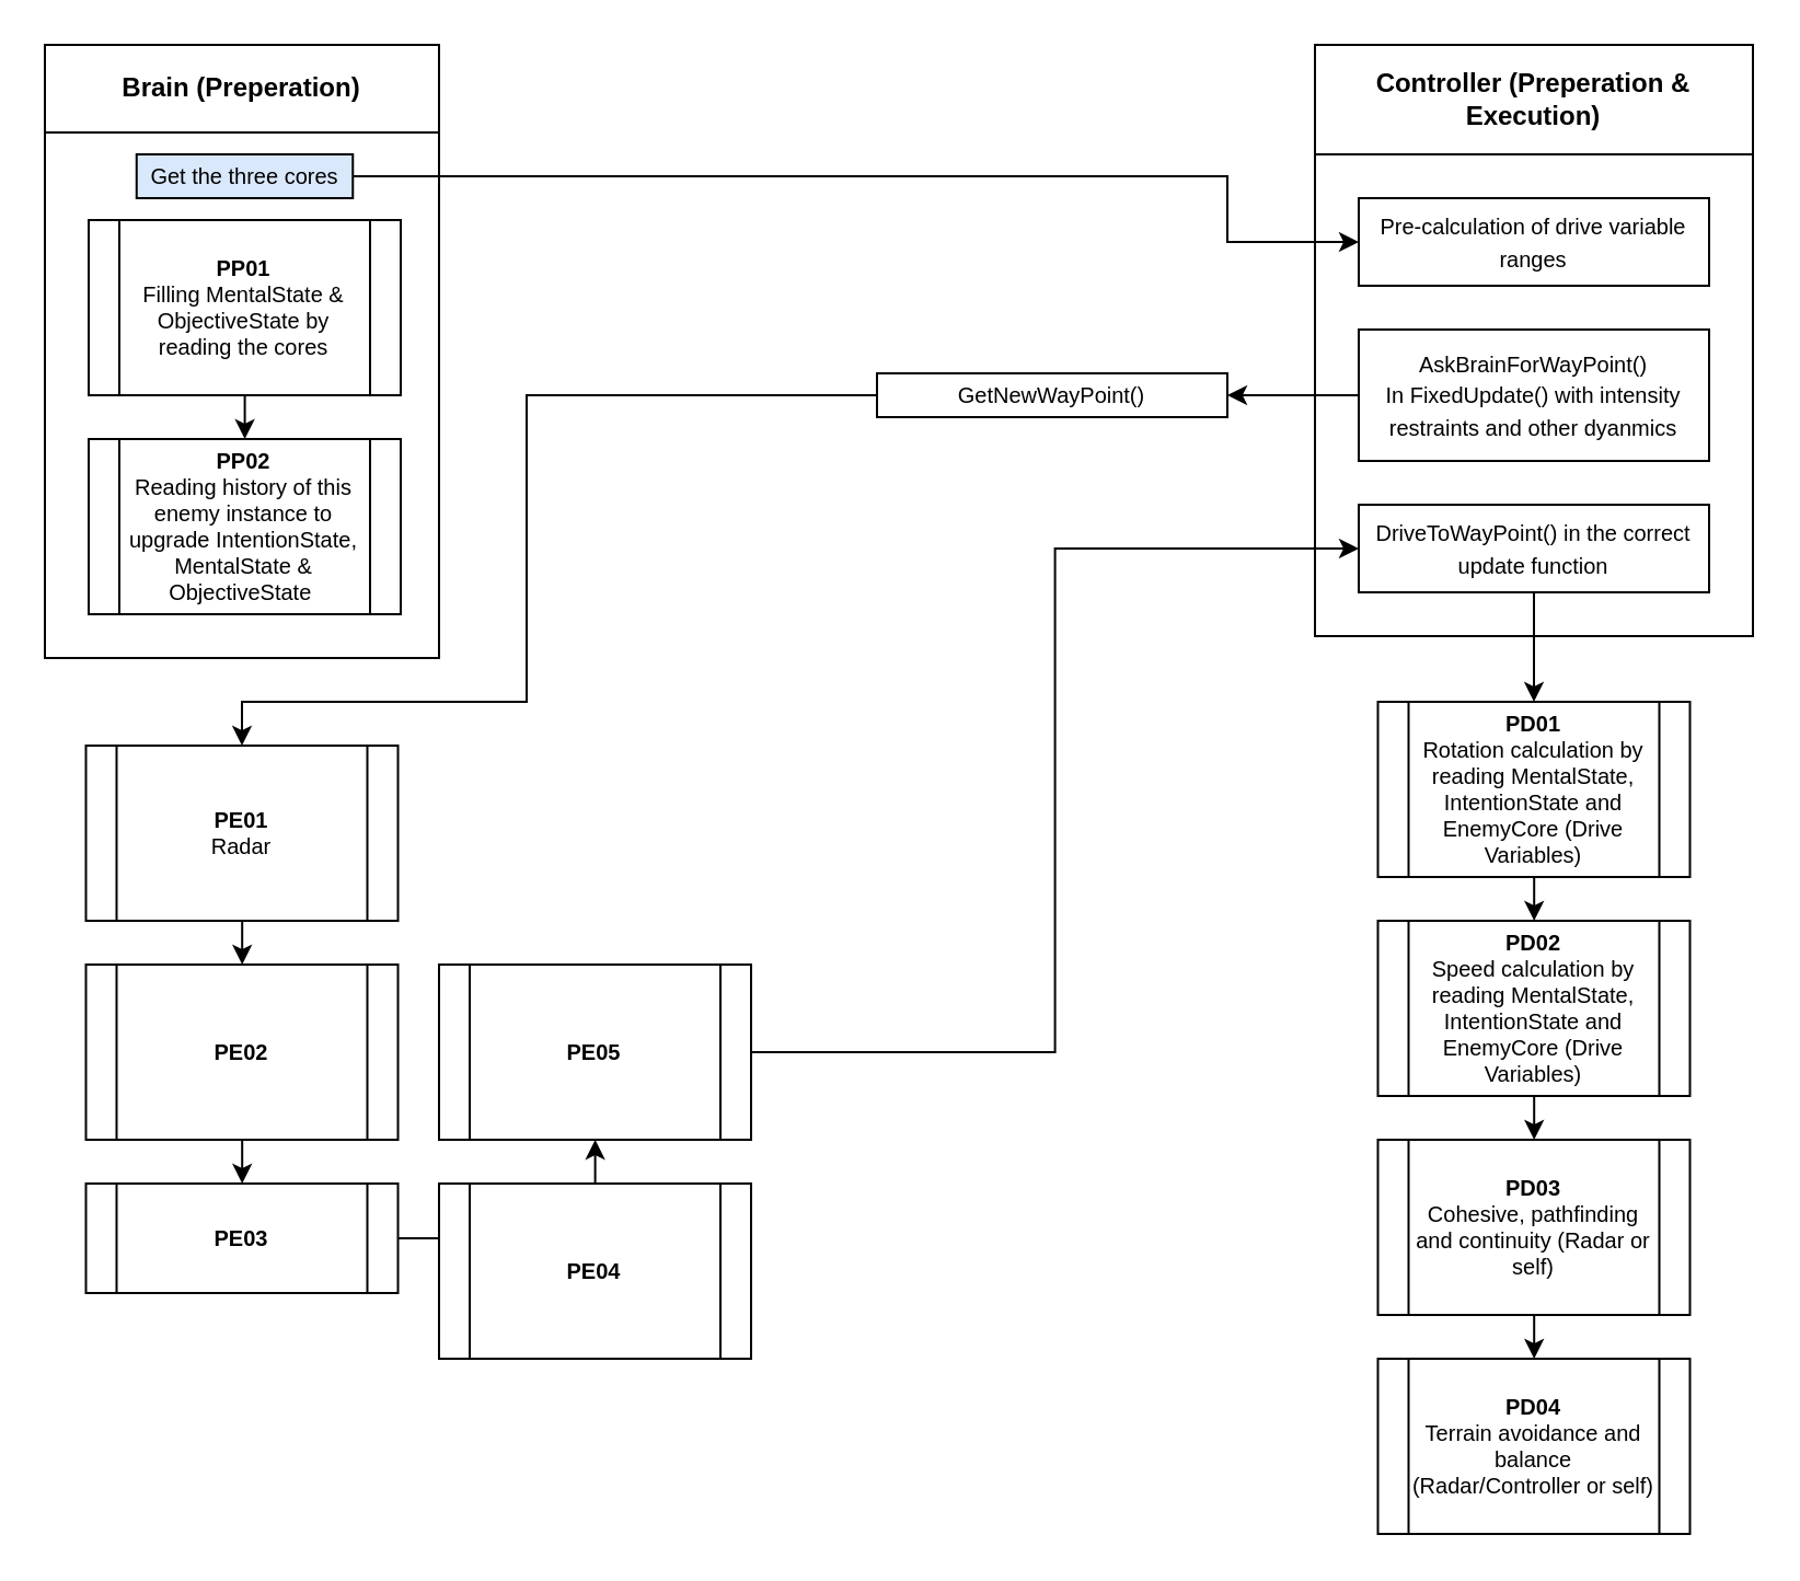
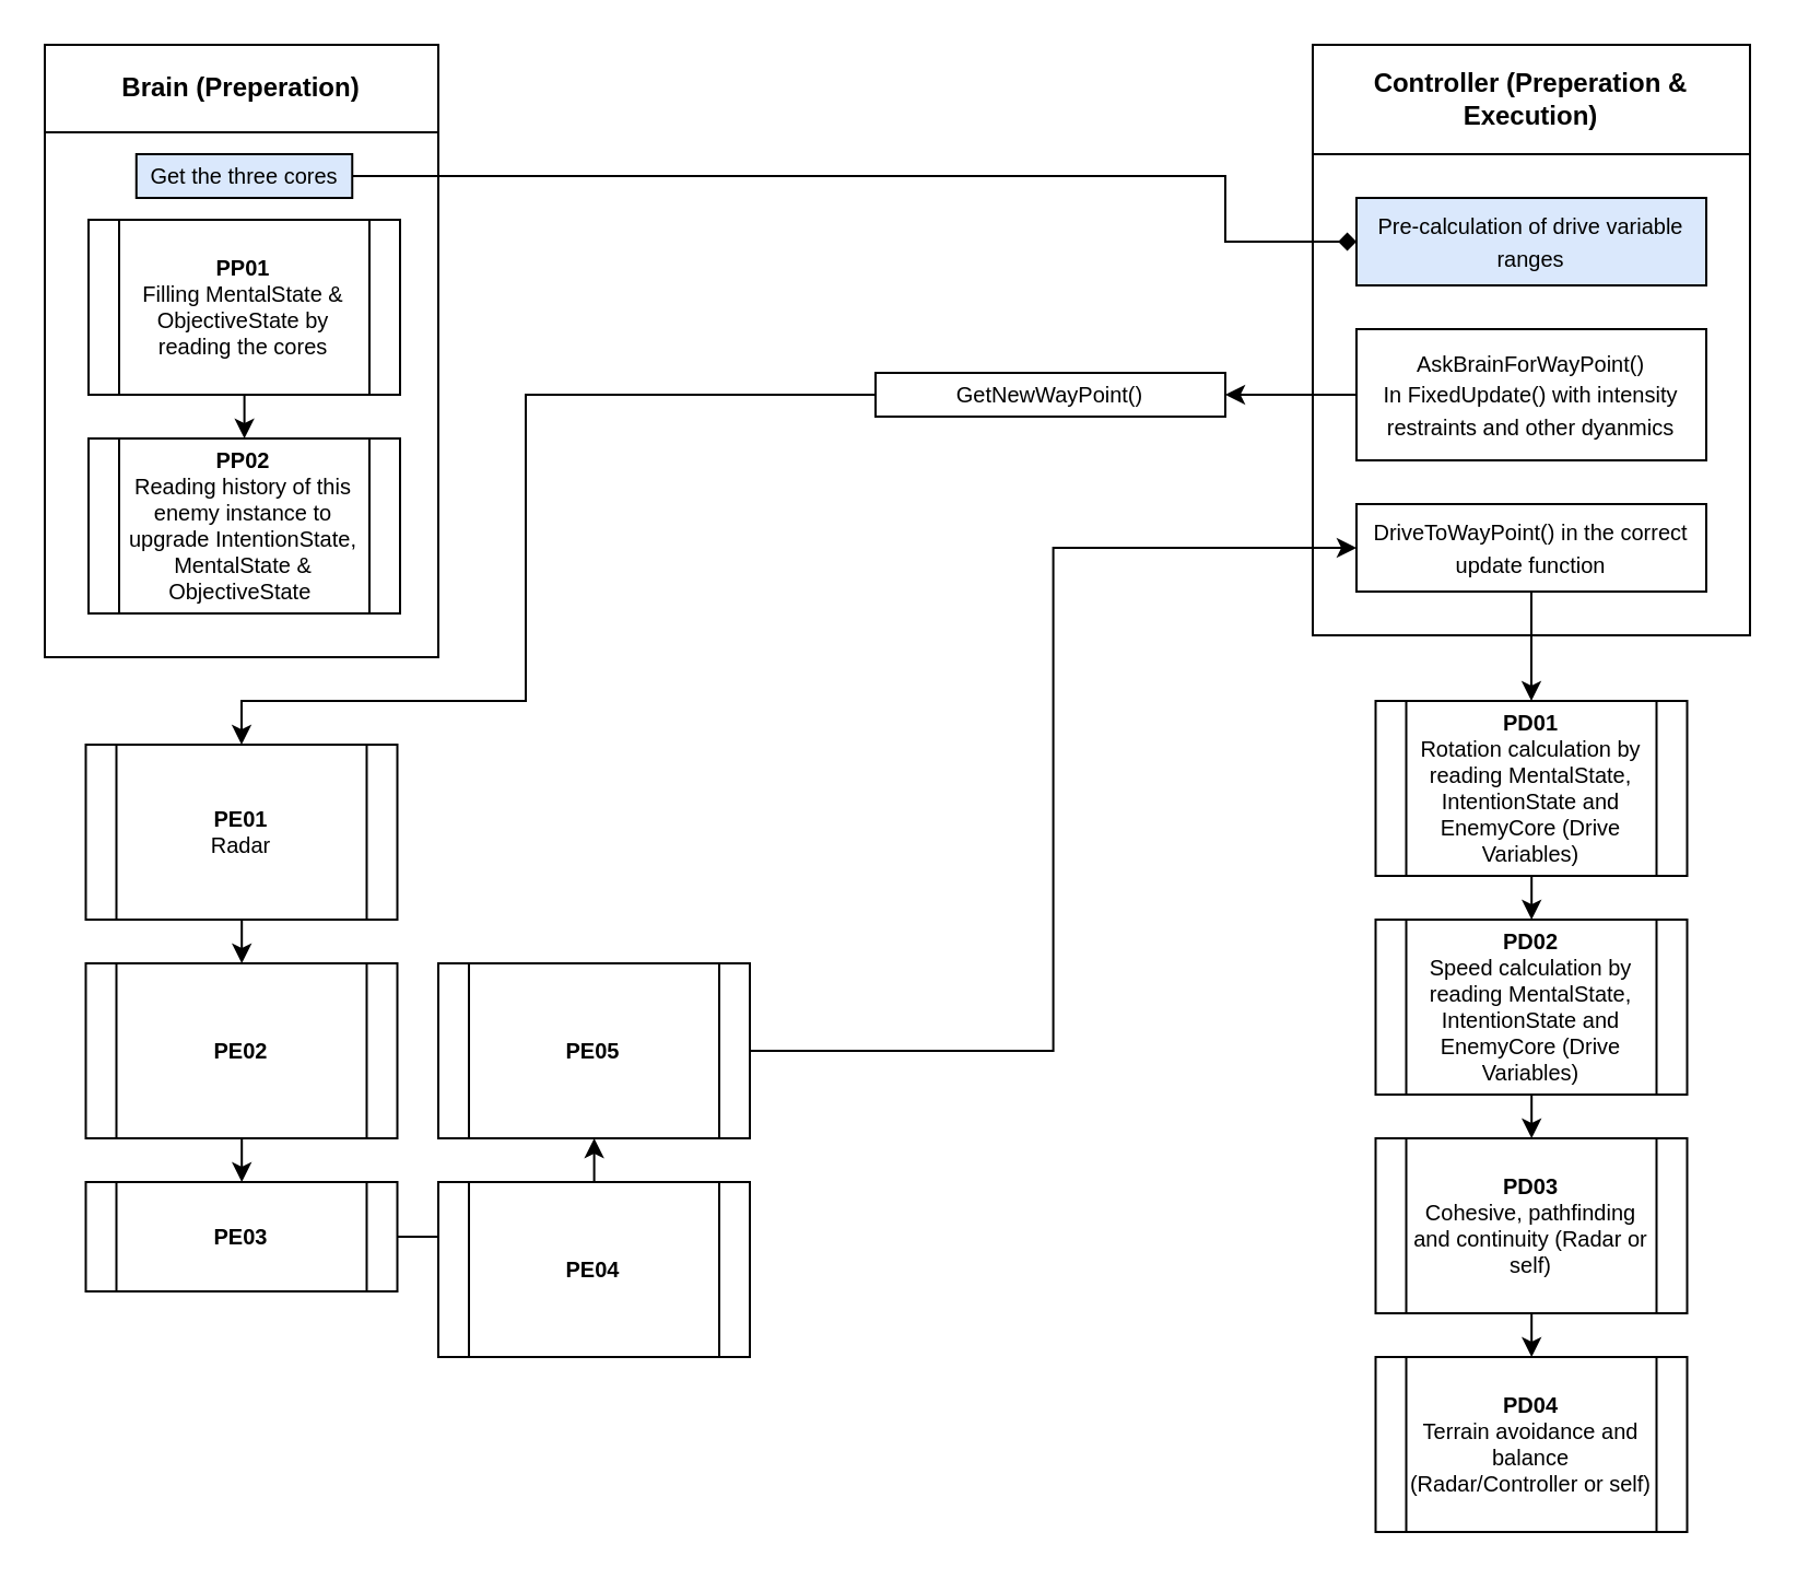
  <mxCell id="0" />
  <mxCell id="1" parent="0" />
  <mxCell id="2" value="Controller (Preperation &amp;amp; Execution)" style="swimlane;whiteSpace=wrap;html=1;startSize=50;" vertex="1" parent="1"><mxGeometry x="600" y="20" width="200" height="270" as="geometry" /></mxCell>
  <mxCell id="3" value="&lt;font style=&quot;font-size: 10px;&quot;&gt;AskBrainForWayPoint()&lt;br&gt;In FixedUpdate() with intensity restraints and other dyanmics&lt;br&gt;&lt;/font&gt;" style="rounded=0;whiteSpace=wrap;html=1;" vertex="1" parent="2"><mxGeometry x="20" y="130" width="160" height="60" as="geometry" /></mxCell>
  <mxCell id="4" value="&lt;font style=&quot;font-size: 10px;&quot;&gt;DriveToWayPoint() in the correct update function&lt;br&gt;&lt;/font&gt;" style="rounded=0;whiteSpace=wrap;html=1;" vertex="1" parent="2"><mxGeometry x="20" y="210" width="160" height="40" as="geometry" /></mxCell>
- <mxCell id="5" value="&lt;font style=&quot;font-size: 10px;&quot;&gt;Pre-calculation of drive variable ranges&lt;br&gt;&lt;/font&gt;" style="rounded=0;whiteSpace=wrap;html=1;" vertex="1" parent="2"><mxGeometry x="20" y="70" width="160" height="40" as="geometry" /></mxCell>
+ <mxCell id="5" value="&lt;font style=&quot;font-size: 10px;&quot;&gt;Pre-calculation of drive variable ranges&lt;br&gt;&lt;/font&gt;" style="rounded=0;whiteSpace=wrap;html=1;fillColor=#dae8fc;" vertex="1" parent="2"><mxGeometry x="20" y="70" width="160" height="40" as="geometry" /></mxCell>
  <mxCell id="6" style="edgeStyle=orthogonalEdgeStyle;rounded=0;orthogonalLoop=1;jettySize=auto;html=1;entryX=0.5;entryY=0;entryDx=0;entryDy=0;fontSize=10;" edge="1" parent="1" source="7" target="9"><mxGeometry relative="1" as="geometry" /></mxCell>
  <mxCell id="7" value="&lt;b&gt;PD01&lt;/b&gt;&lt;br&gt;Rotation calculation by reading MentalState, IntentionState and EnemyCore (Drive Variables)" style="shape=process;whiteSpace=wrap;html=1;backgroundOutline=1;fontSize=10;" vertex="1" parent="1"><mxGeometry x="628.75" y="320" width="142.5" height="80" as="geometry" /></mxCell>
  <mxCell id="8" style="edgeStyle=orthogonalEdgeStyle;rounded=0;orthogonalLoop=1;jettySize=auto;html=1;entryX=0.5;entryY=0;entryDx=0;entryDy=0;fontSize=10;" edge="1" parent="1" source="9" target="12"><mxGeometry relative="1" as="geometry" /></mxCell>
  <mxCell id="9" value="&lt;b style=&quot;border-color: var(--border-color);&quot;&gt;PD02&lt;/b&gt;&lt;br&gt;Speed calculation by reading MentalState, IntentionState and EnemyCore (Drive Variables)" style="shape=process;whiteSpace=wrap;html=1;backgroundOutline=1;fontSize=10;" vertex="1" parent="1"><mxGeometry x="628.75" y="420" width="142.5" height="80" as="geometry" /></mxCell>
  <mxCell id="10" style="edgeStyle=orthogonalEdgeStyle;rounded=0;orthogonalLoop=1;jettySize=auto;html=1;entryX=0.5;entryY=0;entryDx=0;entryDy=0;fontSize=10;" edge="1" parent="1" source="4" target="7"><mxGeometry relative="1" as="geometry" /></mxCell>
  <mxCell id="11" style="edgeStyle=orthogonalEdgeStyle;rounded=0;orthogonalLoop=1;jettySize=auto;html=1;entryX=0.5;entryY=0;entryDx=0;entryDy=0;fontSize=10;" edge="1" parent="1" source="12" target="13"><mxGeometry relative="1" as="geometry" /></mxCell>
  <mxCell id="12" value="&lt;b style=&quot;border-color: var(--border-color);&quot;&gt;PD03&lt;/b&gt;&lt;br&gt;Cohesive, pathfinding and continuity (Radar or self)" style="shape=process;whiteSpace=wrap;html=1;backgroundOutline=1;fontSize=10;" vertex="1" parent="1"><mxGeometry x="628.75" y="520" width="142.5" height="80" as="geometry" /></mxCell>
  <mxCell id="13" value="&lt;b style=&quot;border-color: var(--border-color);&quot;&gt;PD04&lt;/b&gt;&lt;br&gt;Terrain avoidance and balance (Radar/Controller or self)" style="shape=process;whiteSpace=wrap;html=1;backgroundOutline=1;fontSize=10;" vertex="1" parent="1"><mxGeometry x="628.75" y="620" width="142.5" height="80" as="geometry" /></mxCell>
  <mxCell id="14" value="&lt;font style=&quot;font-size: 12px;&quot;&gt;Brain (Preperation)&lt;/font&gt;" style="swimlane;whiteSpace=wrap;html=1;fontSize=10;startSize=40;" vertex="1" parent="1"><mxGeometry x="20" y="20" width="180" height="280" as="geometry" /></mxCell>
  <mxCell id="15" value="&lt;b&gt;PP02&lt;/b&gt;&lt;br&gt;Reading history of this enemy instance to upgrade IntentionState, MentalState &amp;amp; ObjectiveState&amp;nbsp;" style="shape=process;whiteSpace=wrap;html=1;backgroundOutline=1;fontSize=10;" vertex="1" parent="14"><mxGeometry x="20" y="180" width="142.5" height="80" as="geometry" /></mxCell>
  <mxCell id="16" value="&lt;b&gt;PP01&lt;/b&gt;&lt;br&gt;Filling MentalState &amp;amp; ObjectiveState by reading the cores" style="shape=process;whiteSpace=wrap;html=1;backgroundOutline=1;fontSize=10;" vertex="1" parent="14"><mxGeometry x="20" y="80" width="142.5" height="80" as="geometry" /></mxCell>
  <mxCell id="17" style="edgeStyle=orthogonalEdgeStyle;rounded=0;orthogonalLoop=1;jettySize=auto;html=1;entryX=0.5;entryY=0;entryDx=0;entryDy=0;fontSize=10;" edge="1" parent="14" source="16" target="15"><mxGeometry relative="1" as="geometry" /></mxCell>
  <mxCell id="18" value="&lt;font style=&quot;font-size: 10px;&quot;&gt;Get the three cores&lt;br&gt;&lt;/font&gt;" style="rounded=0;whiteSpace=wrap;html=1;fillColor=#dae8fc;" vertex="1" parent="14"><mxGeometry x="41.88" y="50" width="98.75" height="20" as="geometry" /></mxCell>
- <mxCell id="19" style="edgeStyle=orthogonalEdgeStyle;rounded=0;orthogonalLoop=1;jettySize=auto;html=1;entryX=0;entryY=0.5;entryDx=0;entryDy=0;fontSize=10;" edge="1" parent="1" source="18" target="5"><mxGeometry relative="1" as="geometry"><Array as="points"><mxPoint x="560" y="80" /><mxPoint x="560" y="110" /></Array></mxGeometry></mxCell>
+ <mxCell id="19" style="edgeStyle=orthogonalEdgeStyle;rounded=0;orthogonalLoop=1;jettySize=auto;html=1;entryX=0;entryY=0.5;entryDx=0;entryDy=0;fontSize=10;endArrow=diamond;" edge="1" parent="1" source="18" target="5"><mxGeometry relative="1" as="geometry"><Array as="points"><mxPoint x="560" y="80" /><mxPoint x="560" y="110" /></Array></mxGeometry></mxCell>
  <mxCell id="20" style="edgeStyle=orthogonalEdgeStyle;rounded=0;orthogonalLoop=1;jettySize=auto;html=1;entryX=0.5;entryY=0;entryDx=0;entryDy=0;fontSize=10;" edge="1" parent="1" source="21" target="23"><mxGeometry relative="1" as="geometry" /></mxCell>
  <mxCell id="21" value="&lt;b&gt;PE01&lt;br&gt;&lt;/b&gt;Radar" style="shape=process;whiteSpace=wrap;html=1;backgroundOutline=1;fontSize=10;" vertex="1" parent="1"><mxGeometry x="38.75" y="340" width="142.5" height="80" as="geometry" /></mxCell>
  <mxCell id="22" style="edgeStyle=orthogonalEdgeStyle;rounded=0;orthogonalLoop=1;jettySize=auto;html=1;entryX=0.5;entryY=0;entryDx=0;entryDy=0;fontSize=10;" edge="1" parent="1" source="23" target="25"><mxGeometry relative="1" as="geometry" /></mxCell>
  <mxCell id="23" value="&lt;b&gt;PE02&lt;br&gt;&lt;/b&gt;" style="shape=process;whiteSpace=wrap;html=1;backgroundOutline=1;fontSize=10;" vertex="1" parent="1"><mxGeometry x="38.75" y="440" width="142.5" height="80" as="geometry" /></mxCell>
  <mxCell id="24" style="edgeStyle=orthogonalEdgeStyle;rounded=0;orthogonalLoop=1;jettySize=auto;html=1;entryX=0;entryY=0.5;entryDx=0;entryDy=0;fontSize=10;" edge="1" parent="1" source="25" target="27"><mxGeometry relative="1" as="geometry" /></mxCell>
  <mxCell id="25" value="&lt;b&gt;PE03&lt;br&gt;&lt;/b&gt;" style="shape=process;whiteSpace=wrap;html=1;backgroundOutline=1;fontSize=10;" vertex="1" parent="1"><mxGeometry x="38.75" y="540" width="142.5" height="50" as="geometry" /></mxCell>
  <mxCell id="26" style="edgeStyle=orthogonalEdgeStyle;rounded=0;orthogonalLoop=1;jettySize=auto;html=1;entryX=0.5;entryY=1;entryDx=0;entryDy=0;fontSize=10;" edge="1" parent="1" source="27" target="29"><mxGeometry relative="1" as="geometry" /></mxCell>
  <mxCell id="27" value="&lt;b&gt;PE04&lt;br&gt;&lt;/b&gt;" style="shape=process;whiteSpace=wrap;html=1;backgroundOutline=1;fontSize=10;" vertex="1" parent="1"><mxGeometry x="200" y="540" width="142.5" height="80" as="geometry" /></mxCell>
  <mxCell id="28" style="edgeStyle=orthogonalEdgeStyle;rounded=0;orthogonalLoop=1;jettySize=auto;html=1;entryX=0;entryY=0.5;entryDx=0;entryDy=0;fontSize=10;" edge="1" parent="1" source="29" target="4"><mxGeometry relative="1" as="geometry" /></mxCell>
  <mxCell id="29" value="&lt;b&gt;PE05&lt;br&gt;&lt;/b&gt;" style="shape=process;whiteSpace=wrap;html=1;backgroundOutline=1;fontSize=10;" vertex="1" parent="1"><mxGeometry x="200" y="440" width="142.5" height="80" as="geometry" /></mxCell>
  <mxCell id="30" style="edgeStyle=orthogonalEdgeStyle;rounded=0;orthogonalLoop=1;jettySize=auto;html=1;fontSize=10;" edge="1" parent="1" source="31" target="21"><mxGeometry relative="1" as="geometry"><Array as="points"><mxPoint x="240" y="180" /><mxPoint x="240" y="320" /><mxPoint x="110" y="320" /></Array></mxGeometry></mxCell>
  <mxCell id="31" value="&lt;font style=&quot;font-size: 10px;&quot;&gt;GetNewWayPoint()&lt;br&gt;&lt;/font&gt;" style="rounded=0;whiteSpace=wrap;html=1;" vertex="1" parent="1"><mxGeometry x="400" y="170" width="160" height="20" as="geometry" /></mxCell>
  <mxCell id="32" style="edgeStyle=orthogonalEdgeStyle;rounded=0;orthogonalLoop=1;jettySize=auto;html=1;entryX=1;entryY=0.5;entryDx=0;entryDy=0;fontSize=10;" edge="1" parent="1" source="3" target="31"><mxGeometry relative="1" as="geometry" /></mxCell>
